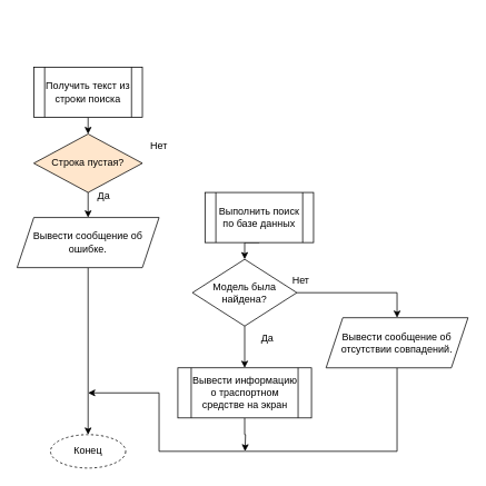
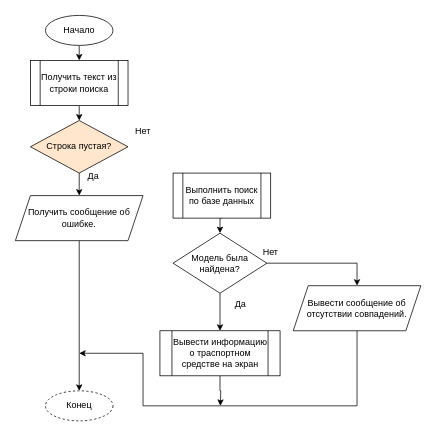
  <mxCell id="0" />
  <mxCell id="1" parent="0" />
+ <mxCell id="2" style="edgeStyle=orthogonalEdgeStyle;rounded=0;orthogonalLoop=1;jettySize=auto;html=1;exitX=0.5;exitY=1;exitDx=0;exitDy=0;entryX=0.5;entryY=0;entryDx=0;entryDy=0;" parent="1" source="3" target="6" edge="1"><mxGeometry relative="1" as="geometry" /></mxCell>
+ <mxCell id="3" value="Начало" style="ellipse;whiteSpace=wrap;html=1;" parent="1" vertex="1"><mxGeometry x="60" y="20" width="90" height="40" as="geometry" /></mxCell>
  <mxCell id="4" value="Конец" style="ellipse;whiteSpace=wrap;html=1;dashed=1;" parent="1" vertex="1"><mxGeometry x="60" y="520" width="90" height="40" as="geometry" /></mxCell>
  <mxCell id="5" style="edgeStyle=orthogonalEdgeStyle;rounded=0;orthogonalLoop=1;jettySize=auto;html=1;exitX=0.5;exitY=1;exitDx=0;exitDy=0;entryX=0.5;entryY=0;entryDx=0;entryDy=0;" parent="1" source="6" target="8" edge="1"><mxGeometry relative="1" as="geometry" /></mxCell>
  <mxCell id="6" value="Получить текст из строки поиска" style="shape=process;whiteSpace=wrap;html=1;backgroundOutline=1;" parent="1" vertex="1"><mxGeometry x="40" y="80" width="130" height="60" as="geometry" /></mxCell>
  <mxCell id="7" style="edgeStyle=orthogonalEdgeStyle;rounded=0;orthogonalLoop=1;jettySize=auto;html=1;exitX=0.5;exitY=1;exitDx=0;exitDy=0;entryX=0.5;entryY=0;entryDx=0;entryDy=0;" parent="1" source="8" target="10" edge="1"><mxGeometry relative="1" as="geometry" /></mxCell>
  <mxCell id="8" value="Строка пустая?" style="rhombus;whiteSpace=wrap;html=1;fillColor=#ffe6cc;" parent="1" vertex="1"><mxGeometry x="40" y="160" width="130" height="70" as="geometry" /></mxCell>
  <mxCell id="9" style="edgeStyle=orthogonalEdgeStyle;rounded=0;orthogonalLoop=1;jettySize=auto;html=1;exitX=0.5;exitY=1;exitDx=0;exitDy=0;entryX=0.5;entryY=0;entryDx=0;entryDy=0;" parent="1" source="10" target="4" edge="1"><mxGeometry relative="1" as="geometry" /></mxCell>
- <mxCell id="10" value="Вывести сообщение об ошибке." style="shape=parallelogram;perimeter=parallelogramPerimeter;whiteSpace=wrap;html=1;fixedSize=1;" parent="1" vertex="1"><mxGeometry x="20" y="260" width="170" height="60" as="geometry" /></mxCell>
+ <mxCell id="10" value="Получить сообщение об ошибке." style="shape=parallelogram;perimeter=parallelogramPerimeter;whiteSpace=wrap;html=1;fixedSize=1;" parent="1" vertex="1"><mxGeometry x="20" y="260" width="170" height="60" as="geometry" /></mxCell>
  <mxCell id="11" value="Да" style="text;html=1;strokeColor=none;fillColor=none;align=center;verticalAlign=middle;whiteSpace=wrap;rounded=0;" parent="1" vertex="1"><mxGeometry x="94" y="220" width="60" height="30" as="geometry" /></mxCell>
  <mxCell id="12" value="Нет" style="text;html=1;strokeColor=none;fillColor=none;align=center;verticalAlign=middle;whiteSpace=wrap;rounded=0;" parent="1" vertex="1"><mxGeometry x="160" y="160" width="60" height="30" as="geometry" /></mxCell>
  <mxCell id="13" style="edgeStyle=orthogonalEdgeStyle;rounded=0;orthogonalLoop=1;jettySize=auto;html=1;exitX=0.5;exitY=1;exitDx=0;exitDy=0;entryX=0.5;entryY=0;entryDx=0;entryDy=0;" parent="1" source="14" target="17" edge="1"><mxGeometry relative="1" as="geometry" /></mxCell>
- <mxCell id="14" value="Выполнить поиск по базе данных" style="shape=process;whiteSpace=wrap;html=1;backgroundOutline=1;" parent="1" vertex="1"><mxGeometry x="245" y="230" width="130" height="60" as="geometry" /></mxCell>
+ <mxCell id="14" value="Выполнить поиск по базе данных" style="shape=process;whiteSpace=wrap;html=1;backgroundOutline=1;" parent="1" vertex="1"><mxGeometry x="230" y="230" width="130" height="60" as="geometry" /></mxCell>
  <mxCell id="15" style="edgeStyle=orthogonalEdgeStyle;rounded=0;orthogonalLoop=1;jettySize=auto;html=1;exitX=1;exitY=0.5;exitDx=0;exitDy=0;entryX=0.5;entryY=0;entryDx=0;entryDy=0;" parent="1" source="17" target="19" edge="1"><mxGeometry relative="1" as="geometry" /></mxCell>
  <mxCell id="16" style="edgeStyle=orthogonalEdgeStyle;rounded=0;orthogonalLoop=1;jettySize=auto;html=1;entryX=0.5;entryY=0;entryDx=0;entryDy=0;" parent="1" source="17" target="23" edge="1"><mxGeometry relative="1" as="geometry" /></mxCell>
  <mxCell id="17" value="Модель была найдена?" style="rhombus;whiteSpace=wrap;html=1;" parent="1" vertex="1"><mxGeometry x="230" y="310" width="125" height="80" as="geometry" /></mxCell>
  <mxCell id="18" style="edgeStyle=orthogonalEdgeStyle;rounded=0;orthogonalLoop=1;jettySize=auto;html=1;exitX=0.5;exitY=1;exitDx=0;exitDy=0;" parent="1" source="19" edge="1"><mxGeometry relative="1" as="geometry"><mxPoint x="105" y="470" as="targetPoint" /><Array as="points"><mxPoint x="475" y="540" /><mxPoint x="190" y="540" /><mxPoint x="190" y="470" /></Array></mxGeometry></mxCell>
  <mxCell id="19" value="Вывести сообщение об отсутствии совпадений." style="shape=parallelogram;perimeter=parallelogramPerimeter;whiteSpace=wrap;html=1;fixedSize=1;" parent="1" vertex="1"><mxGeometry x="390" y="380" width="170" height="60" as="geometry" /></mxCell>
  <mxCell id="20" value="Нет" style="text;html=1;strokeColor=none;fillColor=none;align=center;verticalAlign=middle;whiteSpace=wrap;rounded=0;" parent="1" vertex="1"><mxGeometry x="330" y="320" width="60" height="30" as="geometry" /></mxCell>
  <mxCell id="21" value="Да" style="text;html=1;strokeColor=none;fillColor=none;align=center;verticalAlign=middle;whiteSpace=wrap;rounded=0;" parent="1" vertex="1"><mxGeometry x="290" y="390" width="60" height="30" as="geometry" /></mxCell>
  <mxCell id="22" style="edgeStyle=orthogonalEdgeStyle;rounded=0;orthogonalLoop=1;jettySize=auto;html=1;exitX=0.5;exitY=1;exitDx=0;exitDy=0;" parent="1" source="23" edge="1"><mxGeometry relative="1" as="geometry"><mxPoint x="293" y="540" as="targetPoint" /></mxGeometry></mxCell>
  <mxCell id="23" value="Вывести информацию о траспортном средстве на экран" style="shape=process;whiteSpace=wrap;html=1;backgroundOutline=1;" parent="1" vertex="1"><mxGeometry x="212.5" y="440" width="160" height="60" as="geometry" /></mxCell>
